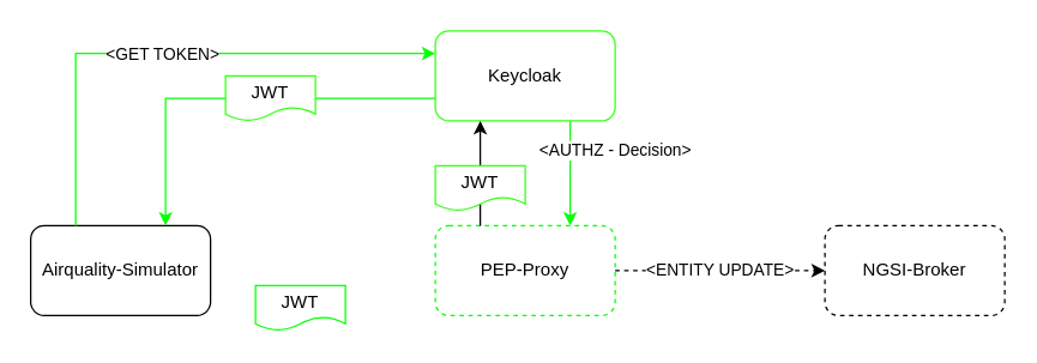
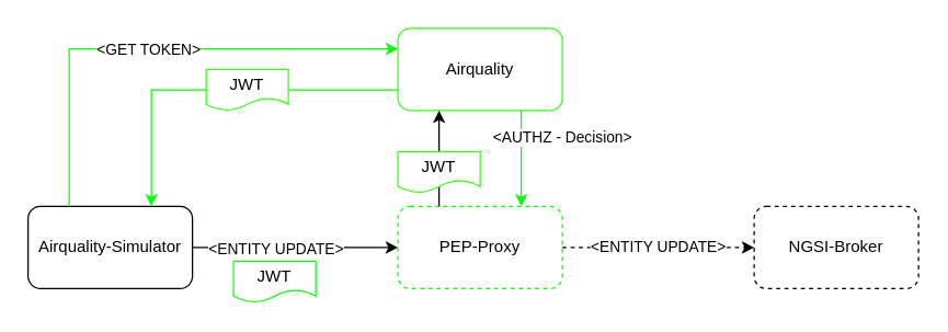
  <mxCell id="0" />
  <mxCell id="1" parent="0" />
  <mxCell id="2" value="Airquality-Simulator" style="rounded=1;whiteSpace=wrap;html=1;" vertex="1" parent="1"><mxGeometry x="20" y="150" width="120" height="60" as="geometry" /></mxCell>
- <mxCell id="3" value="Keycloak" style="rounded=1;whiteSpace=wrap;html=1;strokeColor=#38FF19;" vertex="1" parent="1"><mxGeometry x="290" y="20" width="120" height="60" as="geometry" /></mxCell>
+ <mxCell id="3" value="Airquality" style="rounded=1;whiteSpace=wrap;html=1;strokeColor=#38FF19;" vertex="1" parent="1"><mxGeometry x="290" y="20" width="120" height="60" as="geometry" /></mxCell>
  <mxCell id="4" value="PEP-Proxy" style="rounded=1;whiteSpace=wrap;html=1;strokeColor=#08FF08;dashed=1;" vertex="1" parent="1"><mxGeometry x="290" y="150" width="120" height="60" as="geometry" /></mxCell>
  <mxCell id="5" value="NGSI-Broker" style="rounded=1;whiteSpace=wrap;html=1;dashed=1;" vertex="1" parent="1"><mxGeometry x="550" y="150" width="120" height="60" as="geometry" /></mxCell>
  <mxCell id="6" value="" style="endArrow=classic;html=1;rounded=0;exitX=0.25;exitY=0;exitDx=0;exitDy=0;entryX=0;entryY=0.25;entryDx=0;entryDy=0;strokeColor=#08FF08;" edge="1" parent="1" source="2" target="3"><mxGeometry width="50" height="50" relative="1" as="geometry"><mxPoint x="60" y="100" as="sourcePoint" /><mxPoint x="110" y="50" as="targetPoint" /><Array as="points"><mxPoint x="50" y="35" /></Array></mxGeometry></mxCell>
  <mxCell id="7" value="&amp;lt;GET TOKEN&amp;gt;" style="edgeLabel;html=1;align=center;verticalAlign=middle;resizable=0;points=[];strokeColor=#38FF19;" vertex="1" connectable="0" parent="6"><mxGeometry x="-0.338" relative="1" as="geometry"><mxPoint x="54" as="offset" /></mxGeometry></mxCell>
+ <mxCell id="8" value="" style="endArrow=classic;html=1;rounded=0;exitX=1;exitY=0.5;exitDx=0;exitDy=0;" edge="1" parent="1" source="2" target="4"><mxGeometry width="50" height="50" relative="1" as="geometry"><mxPoint x="130" y="280" as="sourcePoint" /><mxPoint x="180" y="230" as="targetPoint" /></mxGeometry></mxCell>
+ <mxCell id="9" value="&amp;lt;ENTITY UPDATE&amp;gt;" style="edgeLabel;html=1;align=center;verticalAlign=middle;resizable=0;points=[];" vertex="1" connectable="0" parent="8"><mxGeometry x="-0.32" y="-2" relative="1" as="geometry"><mxPoint x="9" y="-2" as="offset" /></mxGeometry></mxCell>
  <mxCell id="10" value="" style="endArrow=classic;html=1;rounded=0;exitX=0;exitY=0.75;exitDx=0;exitDy=0;entryX=0.75;entryY=0;entryDx=0;entryDy=0;strokeColor=#08FF08;" edge="1" parent="1" source="3" target="2"><mxGeometry width="50" height="50" relative="1" as="geometry"><mxPoint y="120" as="sourcePoint" x="-30" /><mxPoint x="20" y="70" as="targetPoint" /><Array as="points"><mxPoint x="110" y="65" /></Array></mxGeometry></mxCell>
  <mxCell id="11" value="JWT" style="shape=document;whiteSpace=wrap;html=1;boundedLbl=1;strokeColor=#38FF19;" vertex="1" parent="1"><mxGeometry x="150" y="50" width="60" height="30" as="geometry" /></mxCell>
  <mxCell id="12" value="JWT" style="shape=document;whiteSpace=wrap;html=1;boundedLbl=1;strokeColor=#08FF08;" vertex="1" parent="1"><mxGeometry x="170" y="190" width="60" height="30" as="geometry" /></mxCell>
  <mxCell id="13" value="" style="endArrow=classic;html=1;rounded=0;exitX=0.25;exitY=0;exitDx=0;exitDy=0;entryX=0.25;entryY=1;entryDx=0;entryDy=0;" edge="1" parent="1" source="4" target="3"><mxGeometry width="50" height="50" relative="1" as="geometry"><mxPoint x="440" y="60" as="sourcePoint" /><mxPoint x="490" y="10" as="targetPoint" /></mxGeometry></mxCell>
  <mxCell id="14" value="JWT" style="shape=document;whiteSpace=wrap;html=1;boundedLbl=1;strokeColor=#38FF19;" vertex="1" parent="1"><mxGeometry x="290" y="110" width="60" height="30" as="geometry" /></mxCell>
  <mxCell id="15" value="&amp;lt;AUTHZ - Decision&amp;gt;" style="endArrow=classic;html=1;rounded=0;exitX=0.75;exitY=1;exitDx=0;exitDy=0;entryX=0.75;entryY=0;entryDx=0;entryDy=0;strokeColor=#08FF08;" edge="1" parent="1" source="3" target="4"><mxGeometry x="-0.429" y="30" width="50" height="50" relative="1" as="geometry"><mxPoint x="480" y="120" as="sourcePoint" /><mxPoint x="530" y="70" as="targetPoint" /><mxPoint as="offset" /></mxGeometry></mxCell>
  <mxCell id="16" value="&amp;lt;ENTITY UPDATE&amp;gt;" style="endArrow=classic;html=1;rounded=0;exitX=1;exitY=0.5;exitDx=0;exitDy=0;entryX=0;entryY=0.5;entryDx=0;entryDy=0;dashed=1;" edge="1" parent="1" source="4" target="5"><mxGeometry width="50" height="50" relative="1" as="geometry"><mxPoint x="460" y="250" as="sourcePoint" /><mxPoint x="510" y="200" as="targetPoint" /></mxGeometry></mxCell>
